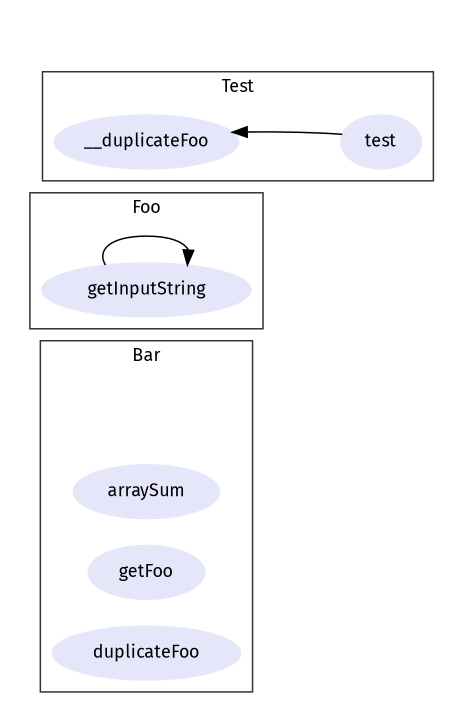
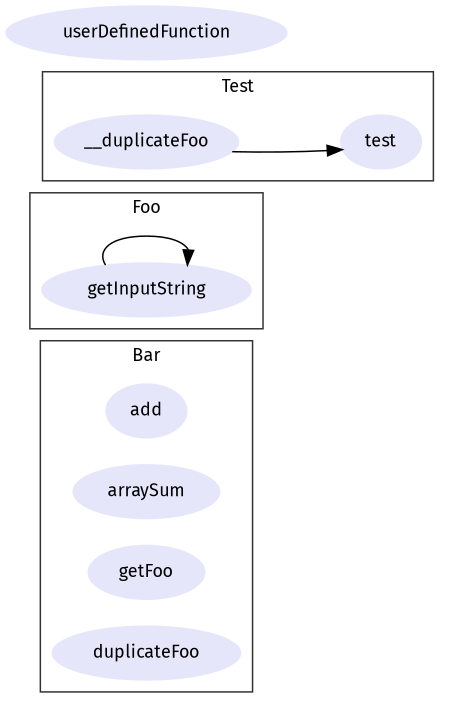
  digraph {
    fontname="Fira Sans"
    fontsize=12
    rankdir=LR
    node [color=lavender fontname="Fira Sans" fontsize=12 shape=ellipse style=filled]
    edge [fontname="Fira Sans"]
+   n1 [height=0.50 label=add width=0.75]
    n2 [height=0.50 label=arraySum width=1.36]
    n3 [height=0.50 label=getFoo width=1.08]
    n4 [height=0.50 label=duplicateFoo width=1.75]
    n5 [height=0.50 label=getInputString width=1.94]
    n6 [height=0.50 label=__duplicateFoo width=1.61]
    n7 [height=0.50 label=test width=0.75]
+   n8 [height=0.50 label=userDefinedFunction width=2.61]
    subgraph cluster_1 {
      color=gray20
      label=Bar
+     n1
      n2
      n3
      n4
    }
    subgraph cluster_2 {
      color=gray20
      label=Foo
      n5
    }
    subgraph cluster_3 {
      color=gray20
      label=Test
      n6
      n7
    }
    n5 -> n5
-   n7 -> n6
+   n6 -> n7
  }
